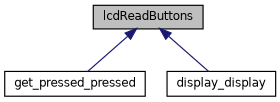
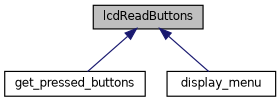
  digraph {
    rankdir=TB
    node [color=black fillcolor=white fontname=Helvetica fontsize=10 shape=record style=filled]
    edge [color=midnightblue dir=back fontname=Helvetica fontsize=10 labelfontname=Helvetica labelfontsize=10 style=solid]
    n1 [fillcolor=grey75 fontcolor=black height=0.2 label=lcdReadButtons width=0.4]
-   n2 [height=0.2 label=get_pressed_pressed width=0.4]
-   n3 [height=0.2 label=display_display width=0.4]
+   n2 [height=0.2 label=get_pressed_buttons width=0.4]
+   n3 [height=0.2 label=display_menu width=0.4]
    n1 -> n2
    n1 -> n3
  }
